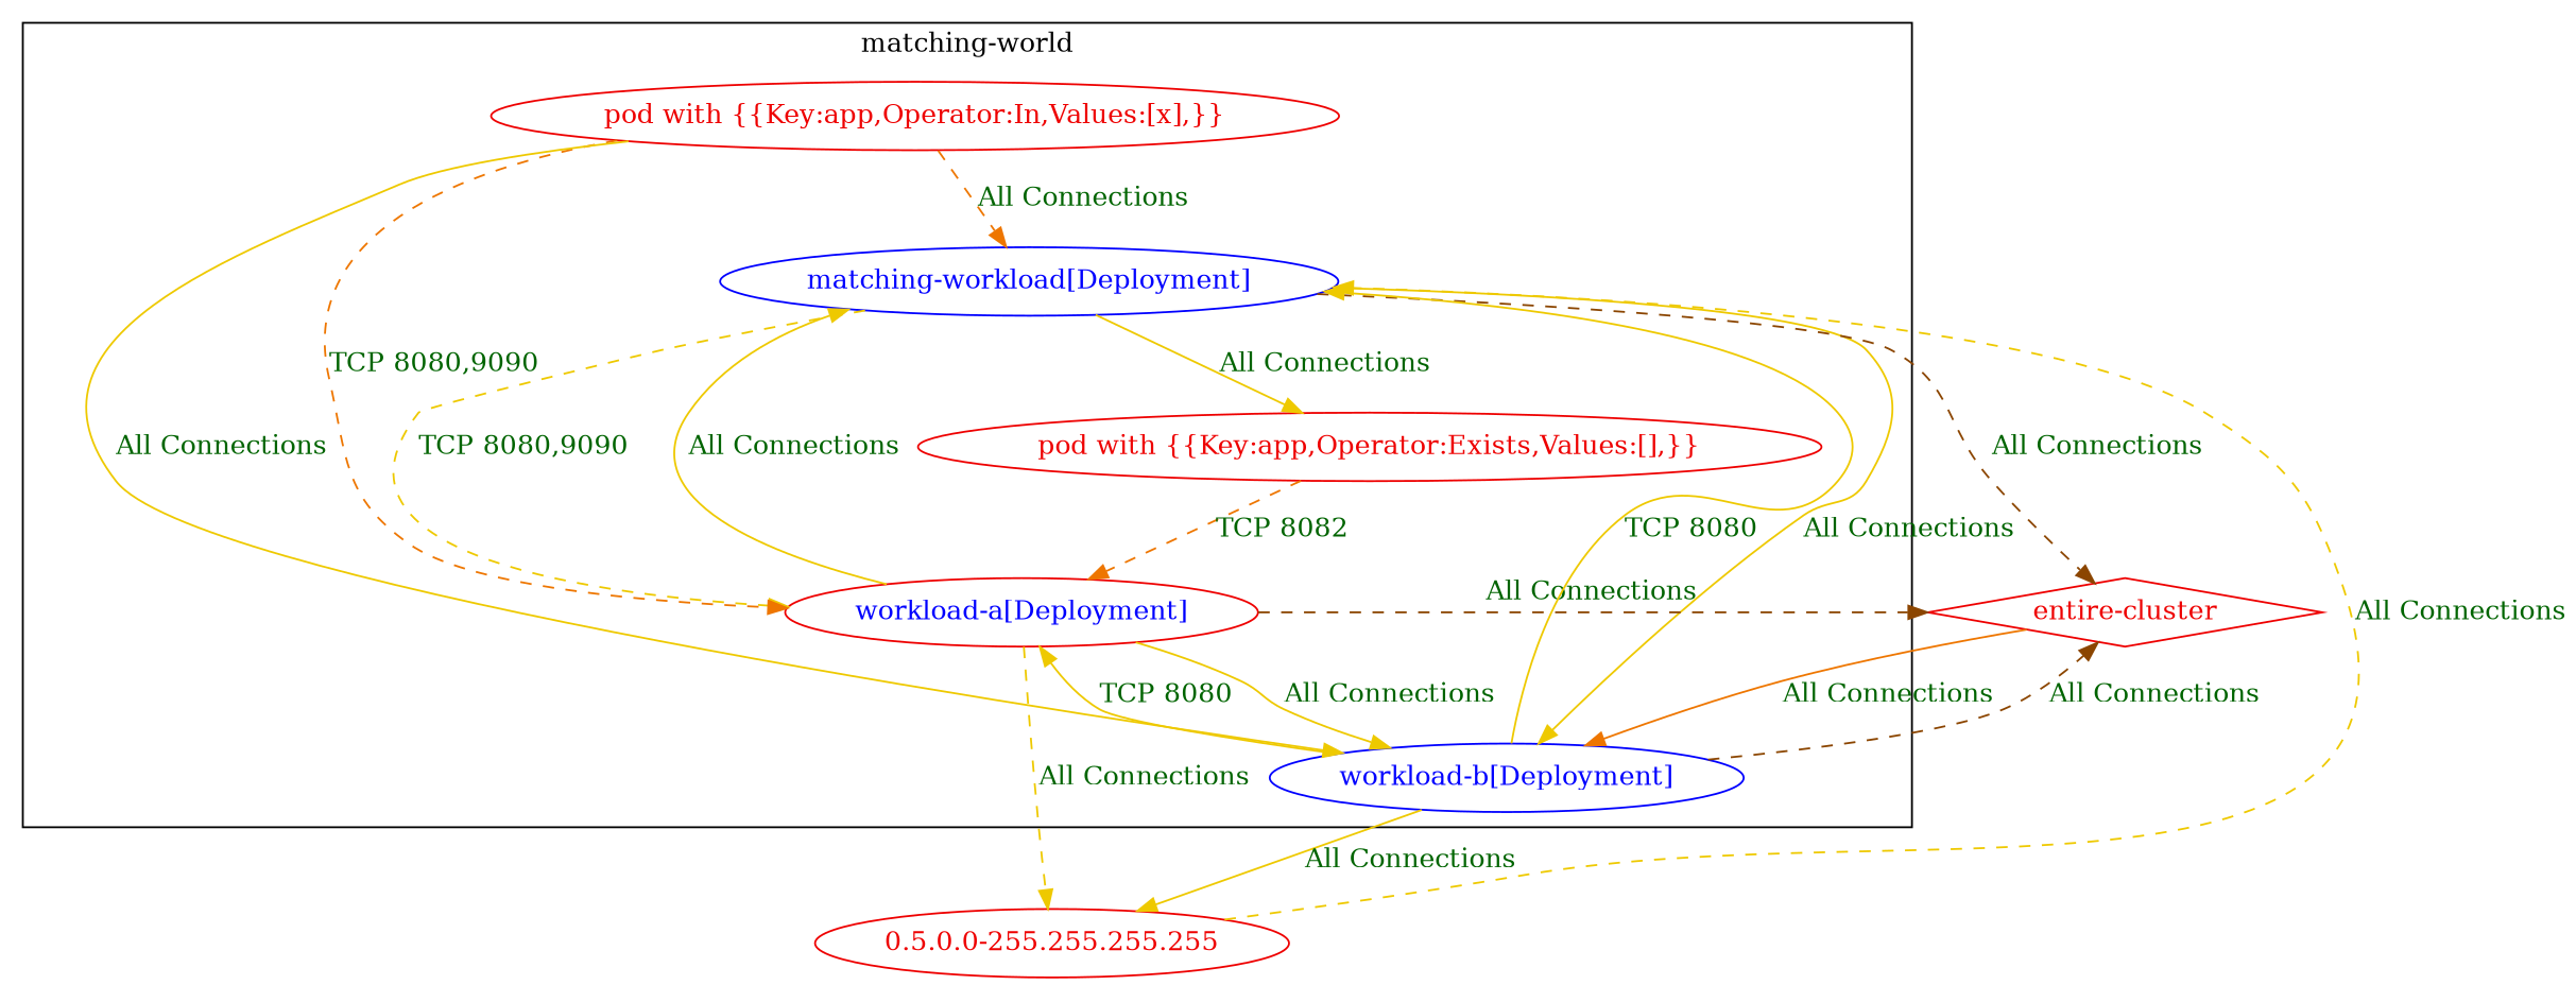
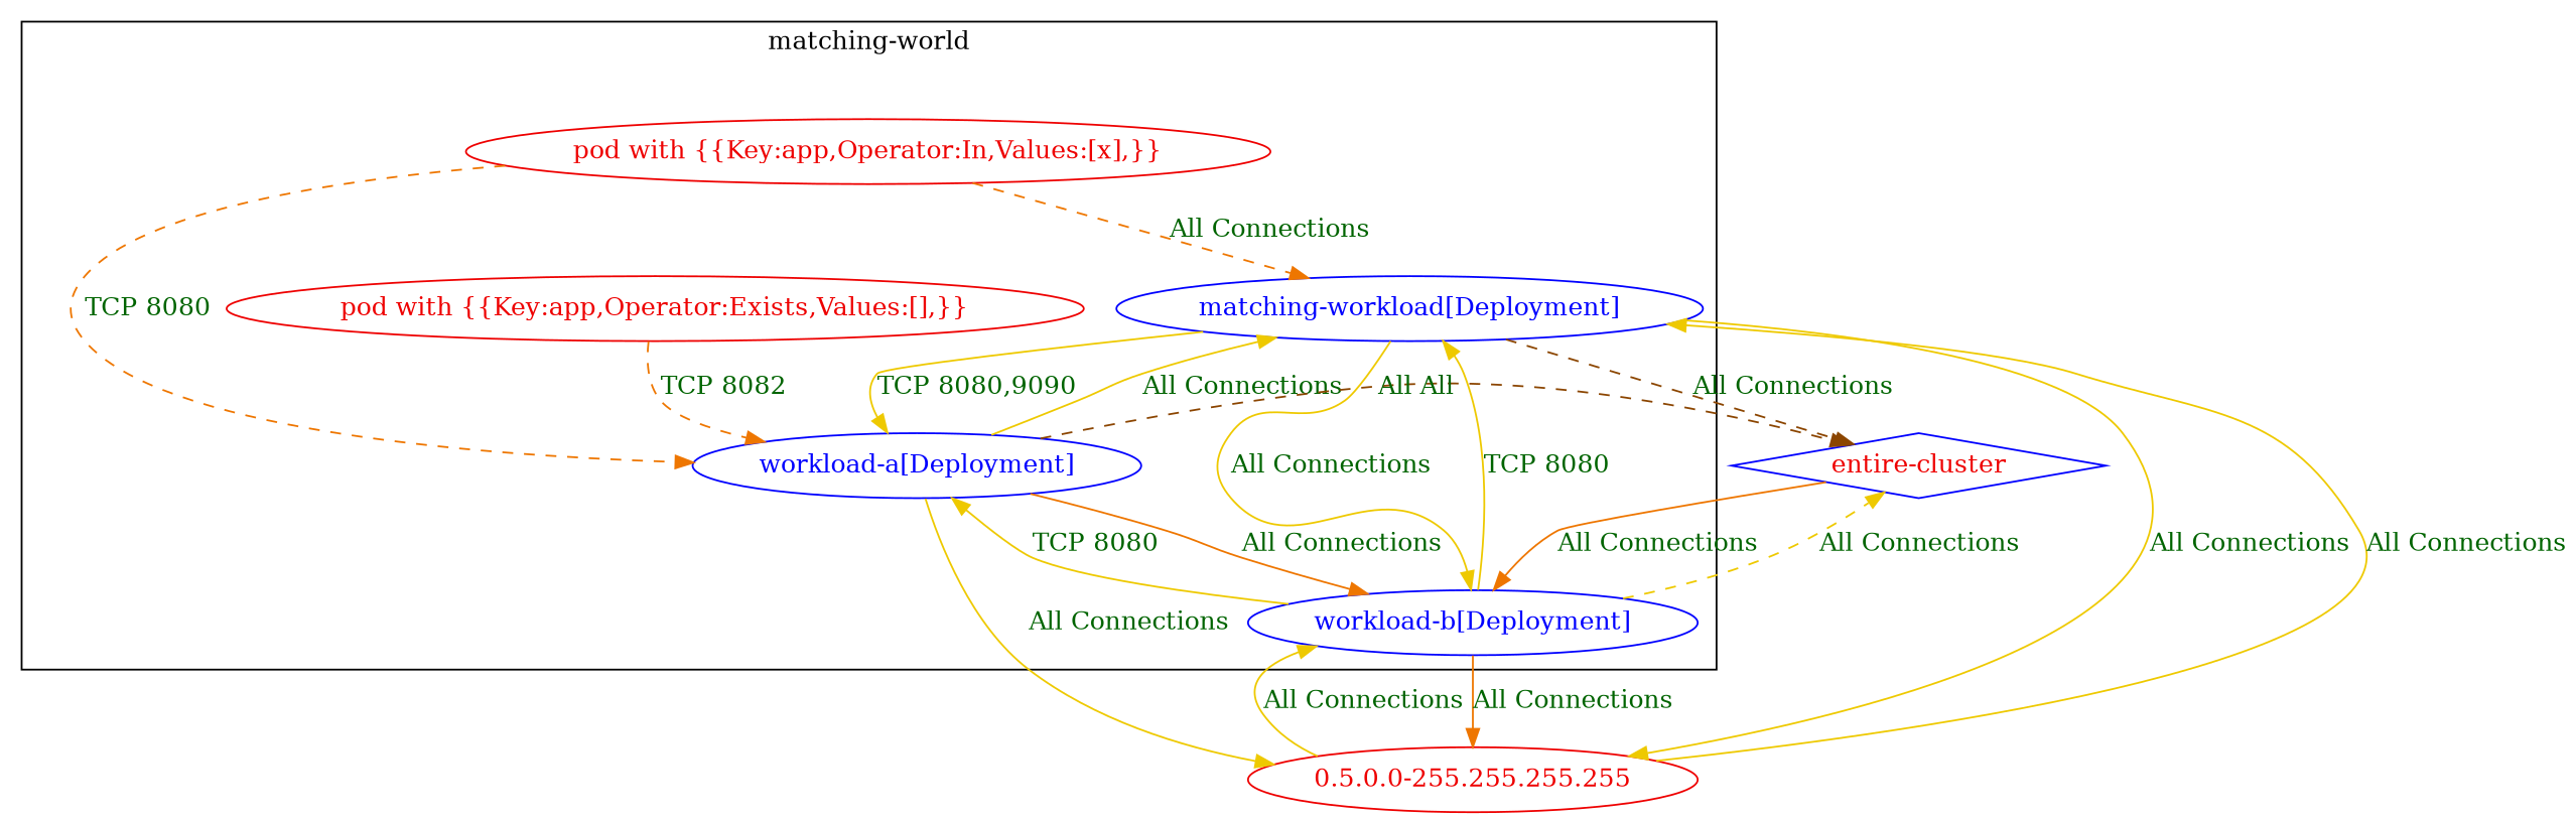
  digraph {
    node [color=red2 fontcolor=red2]
    edge [color=gold2 fontcolor=darkgreen weight=1]
    n1 [color=blue fontcolor=blue label="matching-workload[Deployment]"]
-   n2 [fontcolor=blue label="workload-a[Deployment]"]
+   n2 [color=blue fontcolor=blue label="workload-a[Deployment]"]
    n3 [color=blue fontcolor=blue label="workload-b[Deployment]"]
    n4 [label="pod with {{Key:app,Operator:Exists,Values:[],}}"]
    n5 [label="pod with {{Key:app,Operator:In,Values:[x],}}"]
    n6 [label="0.5.0.0-255.255.255.255"]
-   n7 [label="entire-cluster" shape=diamond]
+   n7 [color=blue label="entire-cluster" shape=diamond]
    subgraph cluster_1 {
      color=black
      fontcolor=black
      label="matching-world"
      n1
      n2
      n3
      n4
      n5
    }
-   n1 -> n2 [label="TCP 8080,9090" weight=0.5 style=dashed]
+   n1 -> n2 [label="TCP 8080,9090" weight=0.5]
    n1 -> n3 [label="All Connections" weight=0.5]
-   n1 -> n4 [label="All Connections"]
+   n1 -> n6 [label="All Connections"]
    n1 -> n7 [color=darkorange4 label="All Connections" style=dashed weight=0.5]
    n2 -> n1 [label="All Connections"]
-   n2 -> n3 [label="All Connections" weight=0.5]
-   n2 -> n6 [label="All Connections" style=dashed]
-   n2 -> n7 [color=darkorange4 label="All Connections" style=dashed weight=0.5]
+   n2 -> n3 [color=darkorange2 label="All Connections" weight=0.5]
+   n2 -> n6 [label="All Connections"]
+   n2 -> n7 [color=darkorange4 label="All All" style=dashed weight=0.5]
    n3 -> n1 [label="TCP 8080"]
    n3 -> n2 [label="TCP 8080"]
-   n3 -> n6 [label="All Connections"]
-   n3 -> n7 [color=darkorange4 label="All Connections" style=dashed weight=0.5]
+   n3 -> n6 [color=darkorange2 label="All Connections"]
+   n3 -> n7 [label="All Connections" style=dashed weight=0.5]
    n4 -> n2 [color=darkorange2 label="TCP 8082" style=dashed]
    n5 -> n1 [color=darkorange2 label="All Connections" style=dashed]
-   n5 -> n2 [color=darkorange2 label="TCP 8080,9090" style=dashed]
-   n6 -> n1 [label="All Connections" weight=0.5 style=dashed]
-   n5 -> n3 [label="All Connections" weight=0.5]
+   n5 -> n2 [color=darkorange2 label="TCP 8080" style=dashed]
+   n6 -> n1 [label="All Connections" weight=0.5]
+   n6 -> n3 [label="All Connections" weight=0.5]
    n7 -> n3 [color=darkorange2 label="All Connections" style=solid]
  }
